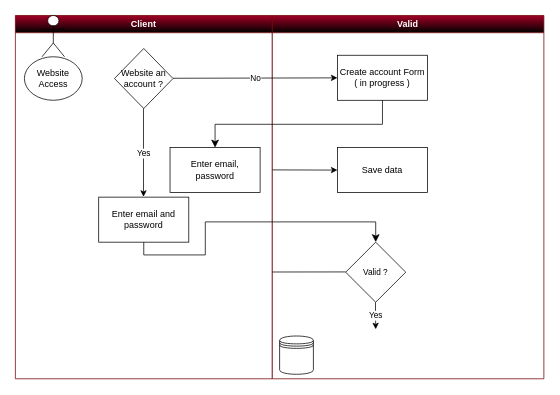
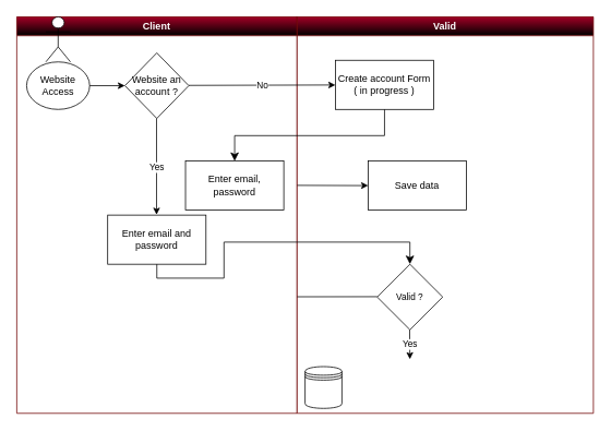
  <mxCell id="0" />
  <mxCell id="1" parent="0" />
  <mxCell id="2" value="Valid" style="swimlane;whiteSpace=wrap;html=1;fillColor=#a20025;fontColor=#ffffff;strokeColor=#6F0000;gradientColor=#000000;swimlaneFillColor=default;" vertex="1" parent="1"><mxGeometry x="362" y="20" width="362" height="484" as="geometry" /></mxCell>
  <mxCell id="3" value="" style="shape=datastore;whiteSpace=wrap;html=1;" vertex="1" parent="2"><mxGeometry x="10" y="427" width="45" height="51" as="geometry" /></mxCell>
- <mxCell id="4" value="Create account Form&lt;br&gt;( in progress )" style="rounded=0;whiteSpace=wrap;html=1;" vertex="1" parent="2"><mxGeometry x="87.0" y="53" width="120" height="60" as="geometry" /></mxCell>
+ <mxCell id="4" value="Create account Form&lt;br&gt;( in progress )" style="rounded=0;whiteSpace=wrap;html=1;" vertex="1" parent="2"><mxGeometry x="47" y="53" width="120" height="60" as="geometry" /></mxCell>
  <mxCell id="5" value="Save data" style="rounded=0;whiteSpace=wrap;html=1;" vertex="1" parent="2"><mxGeometry x="87.0" y="176" width="120" height="60" as="geometry" /></mxCell>
  <mxCell id="6" value="" style="endArrow=classic;html=1;exitX=1;exitY=0.5;exitDx=0;exitDy=0;" edge="1" parent="2"><mxGeometry width="50" height="50" relative="1" as="geometry"><mxPoint x="-16.0" y="205.66" as="sourcePoint" /><mxPoint x="87" y="206" as="targetPoint" /><Array as="points" /></mxGeometry></mxCell>
  <mxCell id="7" value="Valid ?" style="rhombus;whiteSpace=wrap;html=1;fontSize=11;" vertex="1" parent="2"><mxGeometry x="98" y="302" width="80" height="80" as="geometry" /></mxCell>
  <mxCell id="8" value="" style="endArrow=classic;html=1;entryX=0;entryY=0.5;entryDx=0;entryDy=0;" edge="1" parent="2" target="22"><mxGeometry relative="1" as="geometry"><mxPoint x="98.0" y="341.652" as="sourcePoint" /><mxPoint x="-121" y="342.17" as="targetPoint" /><Array as="points"><mxPoint x="-265" y="342" /><mxPoint x="-265" y="272" /></Array></mxGeometry></mxCell>
  <mxCell id="9" value="No" style="edgeLabel;resizable=0;html=1;align=center;verticalAlign=middle;" connectable="0" vertex="1" parent="8"><mxGeometry relative="1" as="geometry" /></mxCell>
  <mxCell id="10" value="" style="endArrow=classic;html=1;" edge="1" parent="2"><mxGeometry relative="1" as="geometry"><mxPoint x="137.66" y="382" as="sourcePoint" /><mxPoint x="138" y="418" as="targetPoint" /></mxGeometry></mxCell>
  <mxCell id="11" value="Yes" style="edgeLabel;resizable=0;html=1;align=center;verticalAlign=middle;fontSize=11;" connectable="0" vertex="1" parent="10"><mxGeometry relative="1" as="geometry" /></mxCell>
  <mxCell id="12" value="Client" style="swimlane;whiteSpace=wrap;html=1;fillColor=#a20025;fontColor=#ffffff;strokeColor=#6F0000;gradientColor=#000000;swimlaneFillColor=default;" vertex="1" parent="1"><mxGeometry x="20" y="20" width="342" height="484" as="geometry" /></mxCell>
  <mxCell id="13" value="" style="shape=umlActor;verticalLabelPosition=bottom;verticalAlign=top;html=1;outlineConnect=0;" vertex="1" parent="12"><mxGeometry x="35.5" width="30" height="55" as="geometry" /></mxCell>
  <mxCell id="14" value="Website Access" style="ellipse;whiteSpace=wrap;html=1;" vertex="1" parent="12"><mxGeometry x="12" y="55" width="77" height="58" as="geometry" /></mxCell>
+ <mxCell id="15" value="" style="endArrow=classic;html=1;exitX=1;exitY=0.5;exitDx=0;exitDy=0;" edge="1" parent="12" source="14" target="16"><mxGeometry width="50" height="50" relative="1" as="geometry"><mxPoint x="99" y="61" as="sourcePoint" /><mxPoint x="149" y="11" as="targetPoint" /></mxGeometry></mxCell>
  <mxCell id="16" value="Website an account ?" style="rhombus;whiteSpace=wrap;html=1;" vertex="1" parent="12"><mxGeometry x="132" y="44" width="78" height="80" as="geometry" /></mxCell>
  <mxCell id="17" value="" style="endArrow=classic;html=1;" edge="1" parent="12" target="4"><mxGeometry relative="1" as="geometry"><mxPoint x="210" y="83.66" as="sourcePoint" /><mxPoint x="385" y="84" as="targetPoint" /></mxGeometry></mxCell>
  <mxCell id="18" value="No" style="edgeLabel;resizable=0;html=1;align=center;verticalAlign=middle;" connectable="0" vertex="1" parent="17"><mxGeometry relative="1" as="geometry" /></mxCell>
  <mxCell id="19" value="Enter email, password&lt;span style=&quot;color: rgba(0, 0, 0, 0); font-family: monospace; font-size: 0px; text-align: start;&quot;&gt;%3CmxGraphModel%3E%3Croot%3E%3CmxCell%20id%3D%220%22%2F%3E%3CmxCell%20id%3D%221%22%20parent%3D%220%22%2F%3E%3CmxCell%20id%3D%222%22%20value%3D%22Create%20account%20Form%22%20style%3D%22rounded%3D0%3BwhiteSpace%3Dwrap%3Bhtml%3D1%3B%22%20vertex%3D%221%22%20parent%3D%221%22%3E%3CmxGeometry%20x%3D%22517.0%22%20y%3D%22185%22%20width%3D%22120%22%20height%3D%2260%22%20as%3D%22geometry%22%2F%3E%3C%2FmxCell%3E%3C%2Froot%3E%3C%2FmxGraphModel%3E&lt;/span&gt;" style="rounded=0;whiteSpace=wrap;html=1;" vertex="1" parent="12"><mxGeometry x="206.0" y="176" width="120" height="60" as="geometry" /></mxCell>
  <mxCell id="20" value="" style="endArrow=classic;html=1;" edge="1" parent="12"><mxGeometry relative="1" as="geometry"><mxPoint x="170.66" y="124.0" as="sourcePoint" /><mxPoint x="170.66" y="241.48" as="targetPoint" /></mxGeometry></mxCell>
  <mxCell id="21" value="Yes" style="edgeLabel;resizable=0;html=1;align=center;verticalAlign=middle;fontSize=11;" connectable="0" vertex="1" parent="20"><mxGeometry relative="1" as="geometry" /></mxCell>
  <mxCell id="22" value="Enter email and password&lt;span style=&quot;color: rgba(0, 0, 0, 0); font-family: monospace; font-size: 0px; text-align: start;&quot;&gt;%3CmxGraphModel%3E%3Croot%3E%3CmxCell%20id%3D%220%22%2F%3E%3CmxCell%20id%3D%221%22%20parent%3D%220%22%2F%3E%3CmxCell%20id%3D%222%22%20value%3D%22Create%20account%20Form%22%20style%3D%22rounded%3D0%3BwhiteSpace%3Dwrap%3Bhtml%3D1%3B%22%20vertex%3D%221%22%20parent%3D%221%22%3E%3CmxGeometry%20x%3D%22517.0%22%20y%3D%22185%22%20width%3D%22120%22%20height%3D%2260%22%20as%3D%22geometry%22%2F%3E%3C%2FmxCell%3E%3C%2Froot%3E%3C%2FmxGraphModel%3E&lt;/span&gt;" style="rounded=0;whiteSpace=wrap;html=1;" vertex="1" parent="12"><mxGeometry x="111.0" y="242" width="120" height="60" as="geometry" /></mxCell>
  <mxCell id="23" value="" style="edgeStyle=elbowEdgeStyle;elbow=vertical;endArrow=classic;html=1;curved=0;rounded=0;endSize=8;startSize=8;exitX=0.5;exitY=1;exitDx=0;exitDy=0;entryX=0.5;entryY=0;entryDx=0;entryDy=0;" edge="1" parent="1" source="4" target="19"><mxGeometry width="50" height="50" relative="1" as="geometry"><mxPoint x="449" y="185" as="sourcePoint" /><mxPoint x="306" y="196" as="targetPoint" /></mxGeometry></mxCell>
  <mxCell id="24" value="" style="edgeStyle=segmentEdgeStyle;endArrow=classic;html=1;curved=0;rounded=0;endSize=8;startSize=8;fontSize=11;exitX=0.5;exitY=1;exitDx=0;exitDy=0;entryX=0.5;entryY=0;entryDx=0;entryDy=0;" edge="1" parent="1" source="22" target="7"><mxGeometry width="50" height="50" relative="1" as="geometry"><mxPoint x="152" y="383" as="sourcePoint" /><mxPoint x="460" y="361" as="targetPoint" /><Array as="points"><mxPoint x="191" y="339" /><mxPoint x="273" y="339" /><mxPoint x="273" y="295" /><mxPoint x="500" y="295" /></Array></mxGeometry></mxCell>
